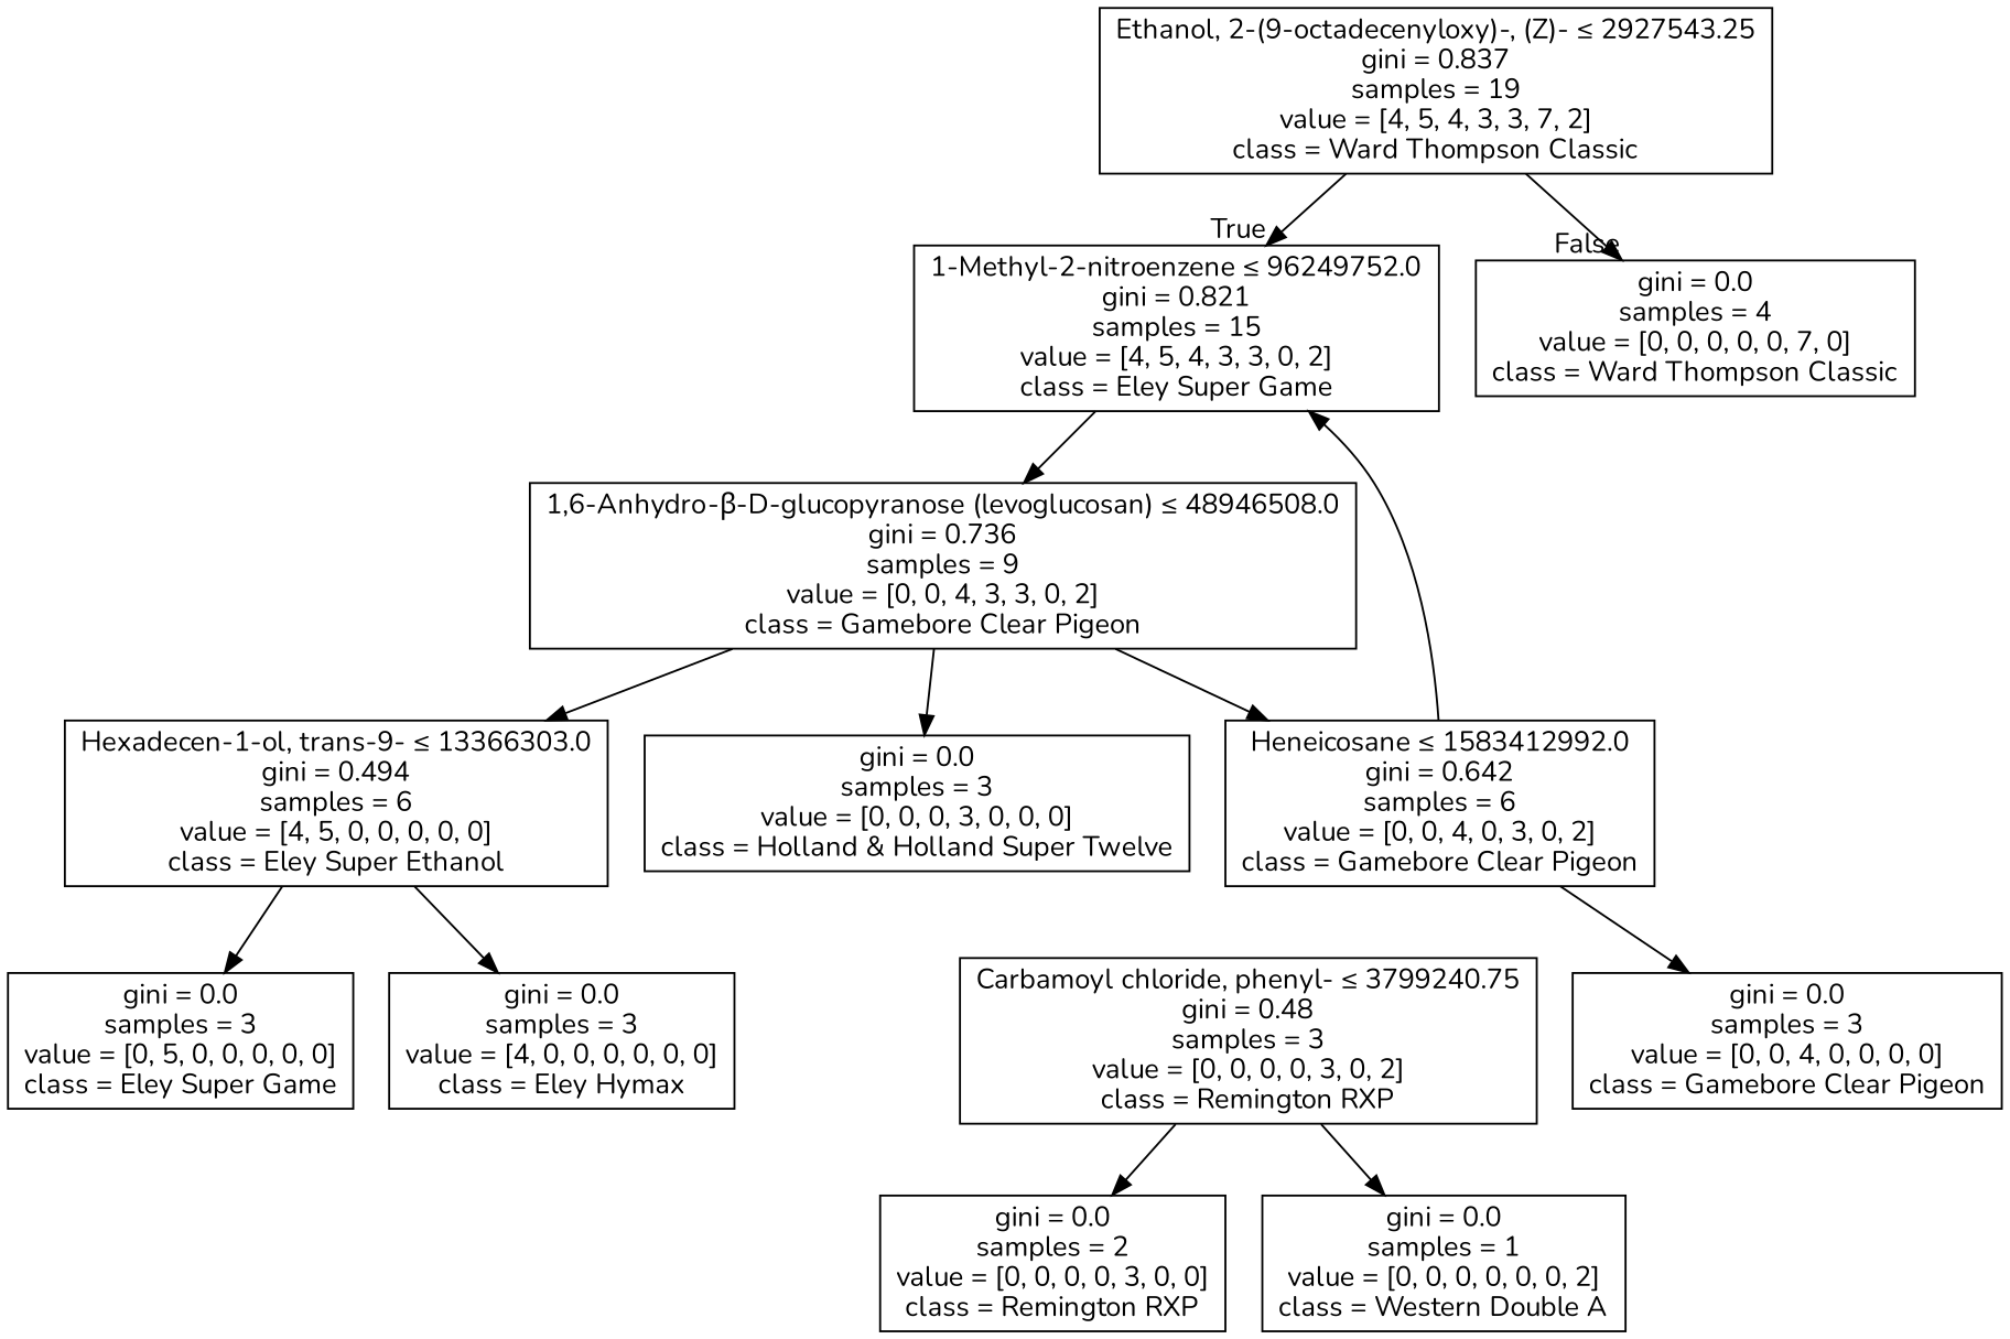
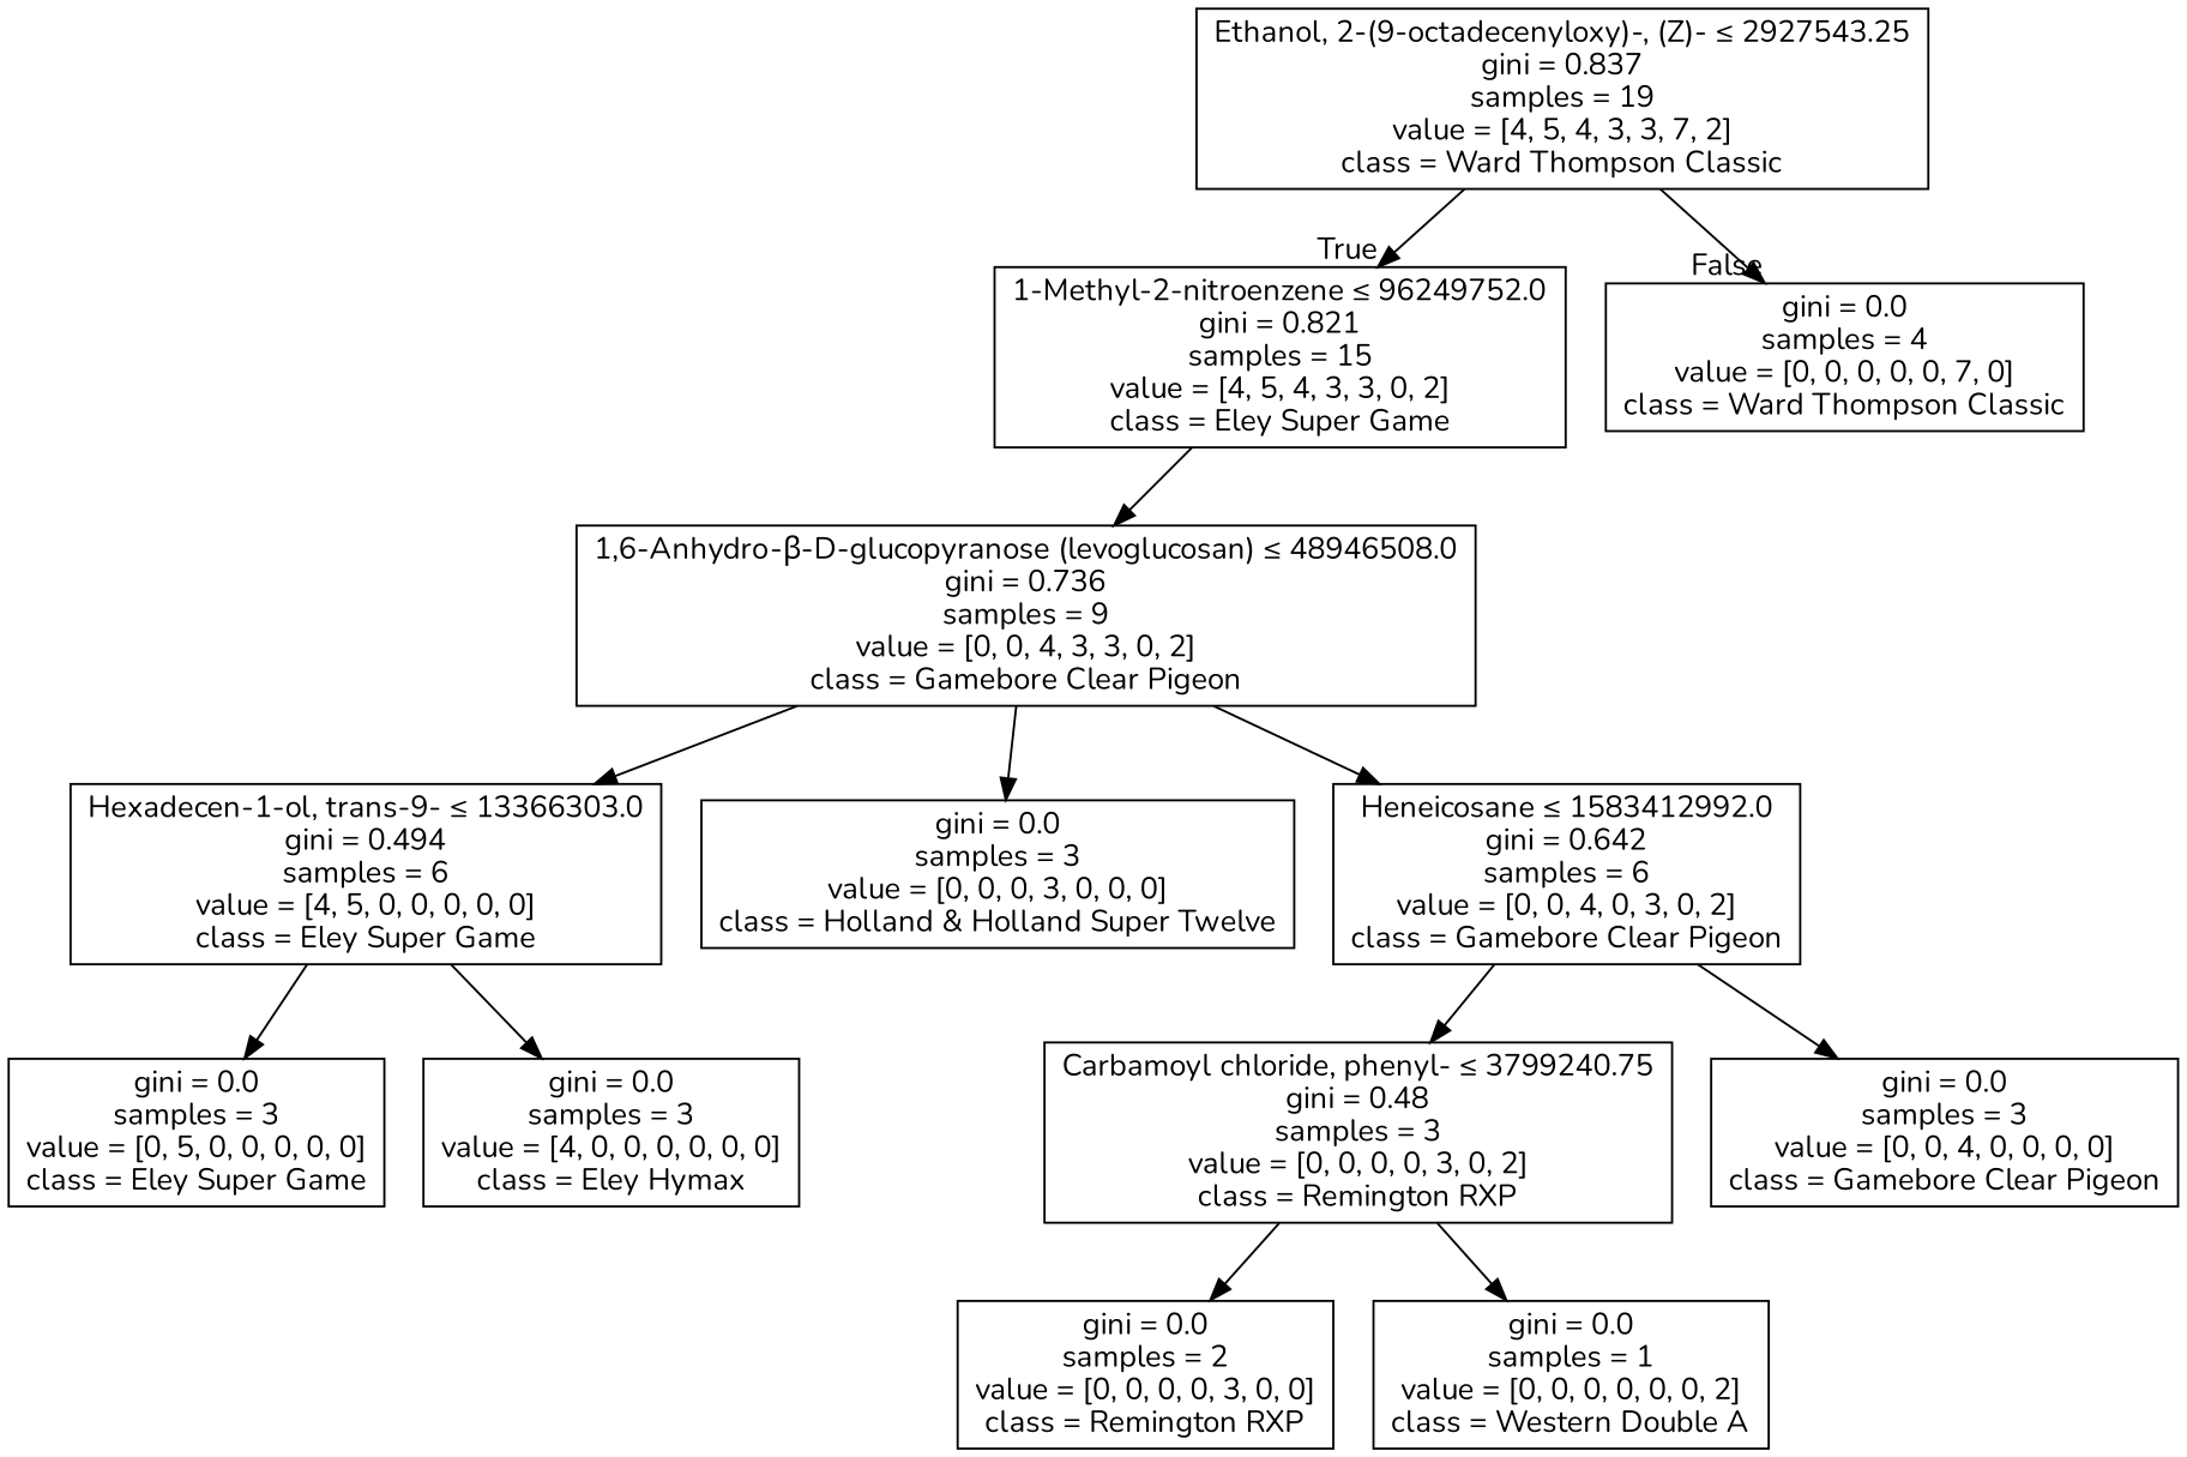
  digraph {
    fontname=Nunito
    node [fontname=Nunito shape=box]
    edge [fontname=Nunito]
    n1 [label=<Ethanol, 2-(9-octadecenyloxy)-, (Z)- &le; 2927543.25<br/>gini = 0.837<br/>samples = 19<br/>value = [4, 5, 4, 3, 3, 7, 2]<br/>class = Ward Thompson Classic>]
    n2 [label=<1-Methyl-2-nitroenzene &le; 96249752.0<br/>gini = 0.821<br/>samples = 15<br/>value = [4, 5, 4, 3, 3, 0, 2]<br/>class = Eley Super Game>]
    n3 [label=<gini = 0.0<br/>samples = 4<br/>value = [0, 0, 0, 0, 0, 7, 0]<br/>class = Ward Thompson Classic>]
    n4 [label=<1,6-Anhydro-β-D-glucopyranose (levoglucosan) &le; 48946508.0<br/>gini = 0.736<br/>samples = 9<br/>value = [0, 0, 4, 3, 3, 0, 2]<br/>class = Gamebore Clear Pigeon>]
-   n5 [label=<Hexadecen-1-ol, trans-9- &le; 13366303.0<br/>gini = 0.494<br/>samples = 6<br/>value = [4, 5, 0, 0, 0, 0, 0]<br/>class = Eley Super Ethanol>]
+   n5 [label=<Hexadecen-1-ol, trans-9- &le; 13366303.0<br/>gini = 0.494<br/>samples = 6<br/>value = [4, 5, 0, 0, 0, 0, 0]<br/>class = Eley Super Game>]
    n6 [label=<Heneicosane &le; 1583412992.0<br/>gini = 0.642<br/>samples = 6<br/>value = [0, 0, 4, 0, 3, 0, 2]<br/>class = Gamebore Clear Pigeon>]
    n7 [label=<gini = 0.0<br/>samples = 3<br/>value = [0, 0, 0, 3, 0, 0, 0]<br/>class = Holland &amp; Holland Super Twelve>]
    n8 [label=<gini = 0.0<br/>samples = 3<br/>value = [0, 5, 0, 0, 0, 0, 0]<br/>class = Eley Super Game>]
    n9 [label=<gini = 0.0<br/>samples = 3<br/>value = [4, 0, 0, 0, 0, 0, 0]<br/>class = Eley Hymax>]
    n10 [label=<Carbamoyl chloride, phenyl- &le; 3799240.75<br/>gini = 0.48<br/>samples = 3<br/>value = [0, 0, 0, 0, 3, 0, 2]<br/>class = Remington RXP>]
    n11 [label=<gini = 0.0<br/>samples = 3<br/>value = [0, 0, 4, 0, 0, 0, 0]<br/>class = Gamebore Clear Pigeon>]
    n12 [label=<gini = 0.0<br/>samples = 2<br/>value = [0, 0, 0, 0, 3, 0, 0]<br/>class = Remington RXP>]
    n13 [label=<gini = 0.0<br/>samples = 1<br/>value = [0, 0, 0, 0, 0, 0, 2]<br/>class = Western Double A>]
    n1 -> n2 [headlabel=True labelangle=45 labeldistance=2.5]
    n1 -> n3 [headlabel=False labelangle=-45 labeldistance=2.5]
    n2 -> n4
    n4 -> n5
    n4 -> n6
    n4 -> n7
    n5 -> n8
    n5 -> n9
-   n6 -> n2
+   n6 -> n10
    n6 -> n11
    n10 -> n12
    n10 -> n13
  }
